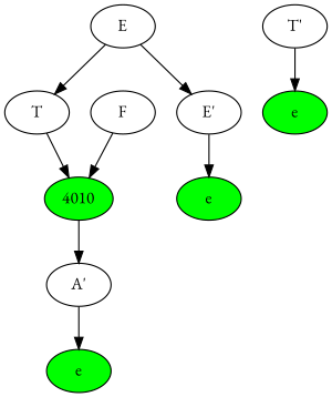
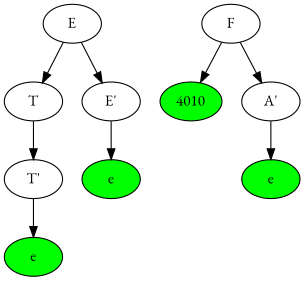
  digraph {
    fontname="EB Garamond"
    ordering=out
    node [fontname="EB Garamond"]
    edge [fontname="EB Garamond"]
    n1 [label=E]
    n2 [label=T]
    n3 [label="E'"]
    n4 [label="T'"]
    n5 [fillcolor=green label=e style=filled]
    n6 [label=F]
    n7 [fillcolor=green label=4010 style=filled]
    n8 [label="A'"]
    n9 [fillcolor=green label=e style=filled]
    n10 [fillcolor=green label=e style=filled]
    n1 -> n2
    n1 -> n3
-   n2 -> n7
+   n2 -> n4
    n3 -> n5
    n4 -> n9
    n6 -> n7
-   n7 -> n8
+   n6 -> n8
    n8 -> n10
  }
